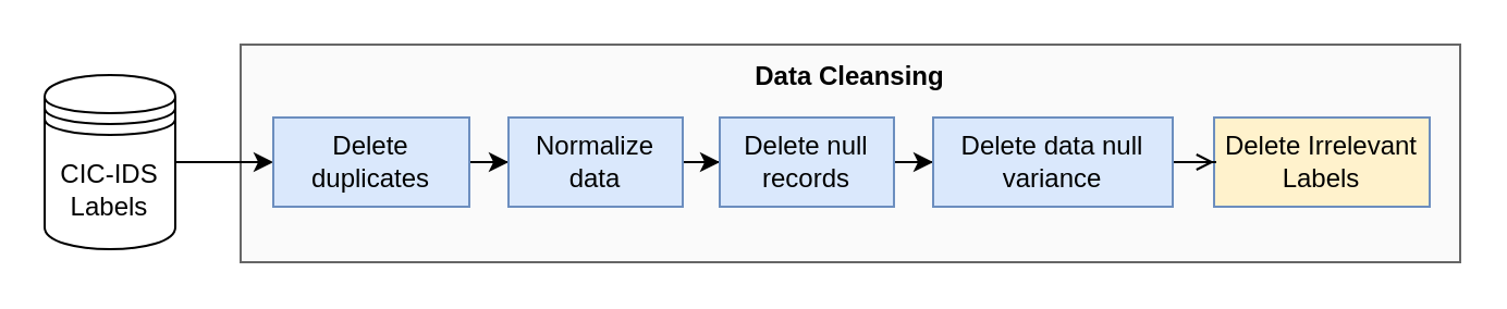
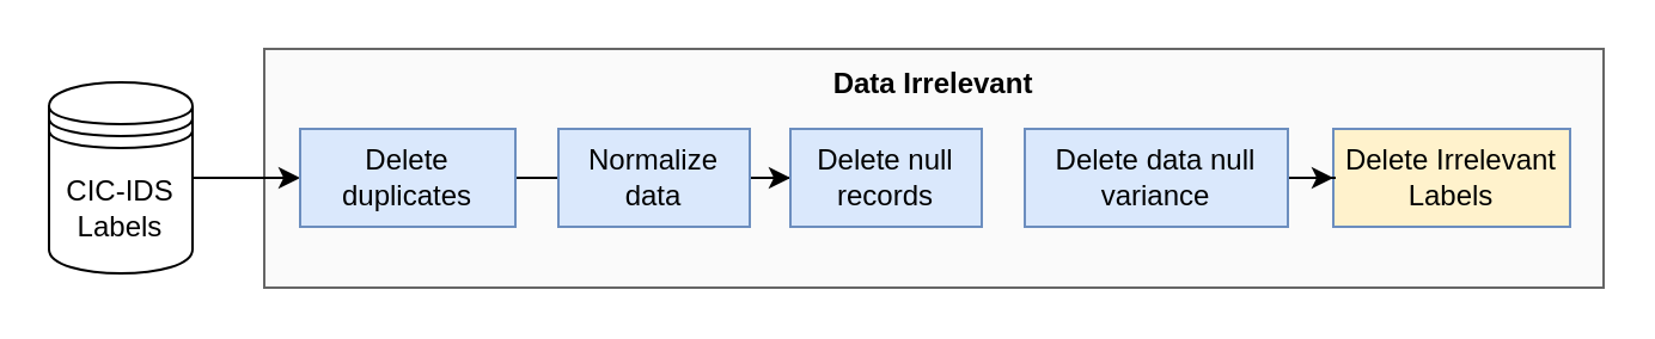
  <mxCell id="0" />
  <mxCell id="1" parent="0" />
  <mxCell id="2" value="" style="rounded=0;whiteSpace=wrap;html=1;fillColor=#FAFAFA;strokeColor=#666666;fontColor=#333333;" vertex="1" parent="1"><mxGeometry x="110" y="20" width="560" height="100" as="geometry" /></mxCell>
  <mxCell id="3" style="edgeStyle=orthogonalEdgeStyle;rounded=0;orthogonalLoop=1;jettySize=auto;html=1;entryX=0;entryY=0.5;entryDx=0;entryDy=0;" edge="1" parent="1" source="4" target="7"><mxGeometry relative="1" as="geometry" /></mxCell>
  <mxCell id="4" value="CIC-IDS&lt;br&gt;Labels" style="shape=datastore;whiteSpace=wrap;html=1;" vertex="1" parent="1"><mxGeometry x="20" y="34" width="60" height="80" as="geometry" /></mxCell>
- <mxCell id="5" value="Data Cleansing" style="text;html=1;strokeColor=none;fillColor=none;align=center;verticalAlign=middle;whiteSpace=wrap;rounded=0;fontStyle=1" vertex="1" parent="1"><mxGeometry x="320" y="20" width="140" height="30" as="geometry" /></mxCell>
- <mxCell id="6" style="edgeStyle=orthogonalEdgeStyle;rounded=0;orthogonalLoop=1;jettySize=auto;html=1;entryX=0;entryY=0.5;entryDx=0;entryDy=0;" edge="1" parent="1" source="7" target="9"><mxGeometry relative="1" as="geometry" /></mxCell>
+ <mxCell id="5" value="Data Irrelevant" style="text;html=1;strokeColor=none;fillColor=none;align=center;verticalAlign=middle;whiteSpace=wrap;rounded=0;fontStyle=1" vertex="1" parent="1"><mxGeometry x="320" y="20" width="140" height="30" as="geometry" /></mxCell>
+ <mxCell id="6" style="edgeStyle=orthogonalEdgeStyle;rounded=0;orthogonalLoop=1;jettySize=auto;html=1;entryX=0;entryY=0.5;entryDx=0;entryDy=0;endArrow=none;" edge="1" parent="1" source="7" target="9"><mxGeometry relative="1" as="geometry" /></mxCell>
  <mxCell id="7" value="Delete duplicates" style="rounded=0;whiteSpace=wrap;html=1;fillColor=#dae8fc;strokeColor=#6c8ebf;" vertex="1" parent="1"><mxGeometry x="125" y="53.5" width="90" height="41" as="geometry" /></mxCell>
  <mxCell id="8" style="edgeStyle=orthogonalEdgeStyle;rounded=0;orthogonalLoop=1;jettySize=auto;html=1;entryX=0;entryY=0.5;entryDx=0;entryDy=0;" edge="1" parent="1" source="9" target="11"><mxGeometry relative="1" as="geometry" /></mxCell>
  <mxCell id="9" value="Normalize data" style="rounded=0;whiteSpace=wrap;html=1;fillColor=#dae8fc;strokeColor=#6c8ebf;" vertex="1" parent="1"><mxGeometry x="233" y="53.5" width="80" height="41" as="geometry" /></mxCell>
- <mxCell id="10" style="edgeStyle=orthogonalEdgeStyle;rounded=0;orthogonalLoop=1;jettySize=auto;html=1;entryX=0;entryY=0.5;entryDx=0;entryDy=0;" edge="1" parent="1" source="11" target="14"><mxGeometry relative="1" as="geometry" /></mxCell>
  <mxCell id="11" value="Delete null records" style="rounded=0;whiteSpace=wrap;html=1;fillColor=#dae8fc;strokeColor=#6c8ebf;" vertex="1" parent="1"><mxGeometry x="330" y="53.5" width="80" height="41" as="geometry" /></mxCell>
  <mxCell id="12" value="Delete Irrelevant Labels" style="rounded=0;whiteSpace=wrap;html=1;fillColor=#fff2cc;strokeColor=#6c8ebf;" vertex="1" parent="1"><mxGeometry x="557" y="53.5" width="99" height="41" as="geometry" /></mxCell>
- <mxCell id="13" style="edgeStyle=orthogonalEdgeStyle;rounded=0;orthogonalLoop=1;jettySize=auto;html=1;endArrow=open;" edge="1" parent="1" source="14" target="12"><mxGeometry relative="1" as="geometry" /></mxCell>
+ <mxCell id="13" style="edgeStyle=orthogonalEdgeStyle;rounded=0;orthogonalLoop=1;jettySize=auto;html=1;" edge="1" parent="1" source="14" target="12"><mxGeometry relative="1" as="geometry" /></mxCell>
  <mxCell id="14" value="Delete data null variance" style="rounded=0;whiteSpace=wrap;html=1;fillColor=#dae8fc;strokeColor=#6c8ebf;" vertex="1" parent="1"><mxGeometry x="428" y="53.5" width="110" height="41" as="geometry" /></mxCell>
